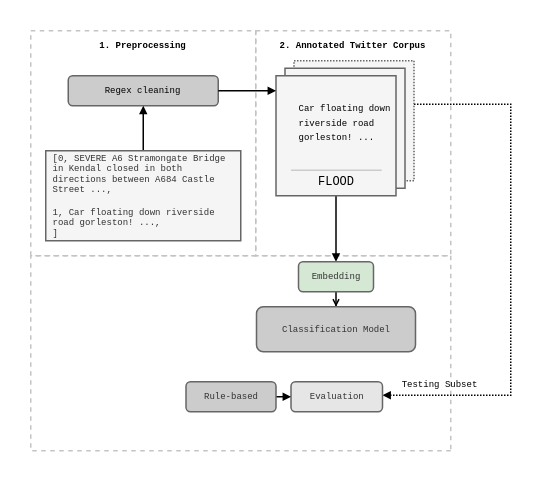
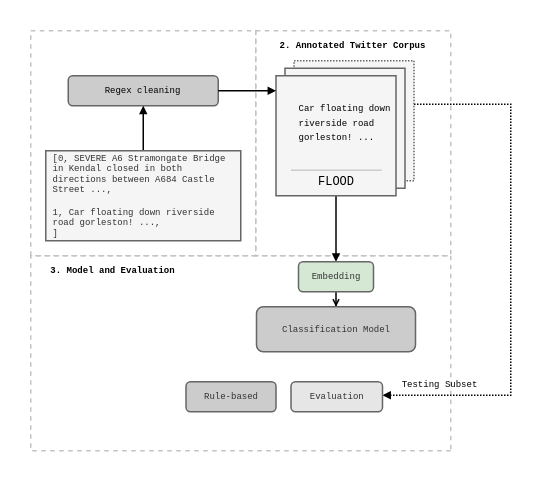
  <mxCell id="0" />
  <mxCell id="1" parent="0" />
  <mxCell id="2" value="" style="rounded=0;whiteSpace=wrap;html=1;fillColor=none;dashed=1;strokeColor=#C4C4C4;" parent="1" vertex="1"><mxGeometry x="20" y="20" width="150" height="150" as="geometry" /></mxCell>
  <mxCell id="3" value="" style="text;html=1;align=center;verticalAlign=middle;whiteSpace=wrap;rounded=1;fontFamily=Courier New;fontSize=6;strokeColor=#666666;fontColor=#333333;fillColor=#CCCCCC;" parent="1" vertex="1"><mxGeometry x="45" y="50" width="100" height="20" as="geometry" /></mxCell>
  <mxCell id="4" value="Regex cleaning" style="text;html=1;align=center;verticalAlign=middle;whiteSpace=wrap;rounded=0;fontFamily=Courier New;fontSize=6;" parent="1" vertex="1"><mxGeometry x="30" y="50" width="130" height="20" as="geometry" /></mxCell>
  <mxCell id="5" value="" style="rounded=0;whiteSpace=wrap;html=1;fillColor=none;dashed=1;strokeColor=#C4C4C4;" parent="1" vertex="1"><mxGeometry x="170" y="20" width="130" height="150" as="geometry" /></mxCell>
  <mxCell id="6" value="" style="rounded=0;whiteSpace=wrap;html=1;fillColor=none;dashed=1;strokeColor=#C4C4C4;perimeterSpacing=0;direction=west;" parent="1" vertex="1"><mxGeometry x="20" y="170" width="280" height="130" as="geometry" /></mxCell>
  <mxCell id="7" style="edgeStyle=orthogonalEdgeStyle;rounded=0;orthogonalLoop=1;jettySize=auto;html=1;endArrow=block;endFill=1;endSize=3;strokeColor=#000000;fontFamily=Georgia;fontSize=6;dashed=1;dashPattern=1 1;entryX=1;entryY=0.5;entryDx=0;entryDy=0;" parent="1" edge="1"><mxGeometry relative="1" as="geometry"><mxPoint x="254.5" y="263" as="targetPoint" /><Array as="points"><mxPoint x="340" y="69" /><mxPoint x="340" y="263" /></Array><mxPoint x="275.5" y="69" as="sourcePoint" /></mxGeometry></mxCell>
  <mxCell id="8" value="" style="rounded=0;whiteSpace=wrap;html=1;strokeColor=#666666;fontColor=#333333;dashed=1;dashPattern=1 1;fillColor=#f5f5f5;" parent="1" vertex="1"><mxGeometry x="195.5" y="40" width="80" height="80" as="geometry" /></mxCell>
  <mxCell id="9" value="" style="rounded=0;whiteSpace=wrap;html=1;fillColor=#f5f5f5;strokeColor=#666666;fontColor=#333333;" parent="1" vertex="1"><mxGeometry x="189.5" y="45" width="80" height="80" as="geometry" /></mxCell>
  <mxCell id="10" style="edgeStyle=orthogonalEdgeStyle;rounded=0;orthogonalLoop=1;jettySize=auto;html=1;endArrow=block;endFill=1;endSize=3;strokeColor=#000000;fontFamily=Courier New;fontSize=6;entryX=0.5;entryY=0;entryDx=0;entryDy=0;" parent="1" source="11" target="17" edge="1"><mxGeometry relative="1" as="geometry"><mxPoint x="229" y="170" as="targetPoint" /></mxGeometry></mxCell>
  <mxCell id="11" value="" style="rounded=0;whiteSpace=wrap;html=1;fillColor=#f5f5f5;strokeColor=#666666;fontColor=#333333;" parent="1" vertex="1"><mxGeometry x="183.5" y="50" width="80" height="80" as="geometry" /></mxCell>
  <mxCell id="12" value="" style="endArrow=none;html=1;fillColor=#f5f5f5;strokeColor=#CCCCCC;exitX=0;exitY=1;exitDx=0;exitDy=0;" parent="1" edge="1"><mxGeometry width="50" height="50" relative="1" as="geometry"><mxPoint x="193.5" y="113" as="sourcePoint" /><mxPoint x="254" y="113" as="targetPoint" /></mxGeometry></mxCell>
  <mxCell id="13" style="edgeStyle=orthogonalEdgeStyle;rounded=0;orthogonalLoop=1;jettySize=auto;html=1;entryX=0.5;entryY=1;entryDx=0;entryDy=0;endSize=3;endArrow=block;endFill=1;" parent="1" target="3" edge="1"><mxGeometry relative="1" as="geometry"><mxPoint x="95.029" y="100" as="sourcePoint" /></mxGeometry></mxCell>
  <mxCell id="14" value="&lt;div align=&quot;left&quot;&gt;[0, SEVERE A6 Stramongate Bridge in Kendal closed in both directions between A684 Castle Street ...,&lt;/div&gt;&lt;div align=&quot;left&quot;&gt;&lt;br&gt;&lt;/div&gt;&lt;div align=&quot;left&quot;&gt;1, Car floating down riverside road gorleston! ...,&lt;/div&gt;&lt;div align=&quot;left&quot;&gt;]&lt;/div&gt;" style="rounded=0;whiteSpace=wrap;html=1;fontFamily=Courier New;fontSize=6;align=left;spacing=5;strokeColor=#666666;fontColor=#333333;fillColor=#f5f5f5;" parent="1" vertex="1"><mxGeometry x="30" y="100" width="130" height="60" as="geometry" /></mxCell>
  <mxCell id="15" style="edgeStyle=orthogonalEdgeStyle;rounded=0;orthogonalLoop=1;jettySize=auto;html=1;exitX=1;exitY=0.5;exitDx=0;exitDy=0;entryX=0;entryY=0;entryDx=0;entryDy=0;endSize=3;endArrow=block;endFill=1;" parent="1" source="3" edge="1"><mxGeometry relative="1" as="geometry"><mxPoint x="183.5" y="60" as="targetPoint" /></mxGeometry></mxCell>
  <mxCell id="16" style="edgeStyle=orthogonalEdgeStyle;rounded=0;orthogonalLoop=1;jettySize=auto;html=1;entryX=0.5;entryY=0;entryDx=0;entryDy=0;endArrow=open;endFill=1;endSize=3;strokeColor=#000000;fontFamily=Georgia;fontSize=6;" parent="1" source="17" target="18" edge="1"><mxGeometry relative="1" as="geometry" /></mxCell>
  <mxCell id="17" value="&lt;font face=&quot;Courier New&quot;&gt;Embedding&lt;/font&gt;" style="rounded=1;whiteSpace=wrap;html=1;fontFamily=Georgia;fontSize=6;align=center;strokeColor=#666666;fontColor=#333333;fillColor=#d5e8d4;" parent="1" vertex="1"><mxGeometry x="198.5" y="174" width="50" height="20" as="geometry" /></mxCell>
  <mxCell id="18" value="&lt;font face=&quot;Courier New&quot;&gt;Classification Model&lt;/font&gt;" style="rounded=1;whiteSpace=wrap;html=1;fontFamily=Georgia;fontSize=6;align=center;strokeColor=#666666;fontColor=#333333;fillColor=#CCCCCC;" parent="1" vertex="1"><mxGeometry x="170.5" y="204" width="106" height="30" as="geometry" /></mxCell>
  <mxCell id="19" value="&lt;font face=&quot;Courier New&quot;&gt;Evaluation&lt;/font&gt;" style="rounded=1;whiteSpace=wrap;html=1;fontFamily=Georgia;fontSize=6;align=center;strokeColor=#666666;fontColor=#333333;fillColor=#E6E6E6;" parent="1" vertex="1"><mxGeometry x="193.5" y="254" width="61" height="20" as="geometry" /></mxCell>
  <mxCell id="20" value="Testing Subset" style="text;html=1;strokeColor=none;fillColor=none;align=center;verticalAlign=middle;whiteSpace=wrap;rounded=0;fontFamily=Courier New;fontSize=6;" parent="1" vertex="1"><mxGeometry x="257.5" y="251" width="70" height="10" as="geometry" /></mxCell>
- <mxCell id="21" style="edgeStyle=orthogonalEdgeStyle;rounded=0;orthogonalLoop=1;jettySize=auto;html=1;entryX=0;entryY=0.5;entryDx=0;entryDy=0;endArrow=block;endFill=1;endSize=3;strokeColor=#000000;fontFamily=Georgia;fontSize=6;exitX=1;exitY=0.5;exitDx=0;exitDy=0;" parent="1" source="22" target="19" edge="1"><mxGeometry relative="1" as="geometry"><Array as="points"><mxPoint x="160" y="264" /></Array></mxGeometry></mxCell>
  <mxCell id="22" value="Rule-based" style="rounded=1;whiteSpace=wrap;html=1;fontFamily=Courier New;fontSize=6;align=center;strokeColor=#666666;fontColor=#333333;fillColor=#CCCCCC;" parent="1" vertex="1"><mxGeometry x="123.5" y="254" width="60" height="20" as="geometry" /></mxCell>
  <mxCell id="23" value="&lt;b&gt;2. Annotated Twitter Corpus&lt;br&gt;&lt;/b&gt;" style="text;html=1;align=center;verticalAlign=middle;whiteSpace=wrap;rounded=0;fontFamily=Courier New;fontSize=6;" parent="1" vertex="1"><mxGeometry x="170" y="20" width="130" height="20" as="geometry" /></mxCell>
+ <mxCell id="24" value="&lt;b&gt;3. Model and Evaluation&lt;/b&gt;" style="text;html=1;align=center;verticalAlign=middle;whiteSpace=wrap;rounded=0;fontFamily=Courier New;fontSize=6;" parent="1" vertex="1"><mxGeometry x="20" y="170" width="110" height="20" as="geometry" /></mxCell>
  <mxCell id="25" value="FLOOD" style="text;html=1;strokeColor=none;fillColor=none;align=center;verticalAlign=middle;whiteSpace=wrap;rounded=0;fontSize=8;fontFamily=Courier New;" parent="1" vertex="1"><mxGeometry x="203.5" y="110" width="40" height="20" as="geometry" /></mxCell>
  <mxCell id="26" value="&lt;font style=&quot;font-size: 6px&quot;&gt;Car floating down riverside road gorleston! ...&lt;/font&gt;" style="text;whiteSpace=wrap;html=1;fontSize=8;fontFamily=Courier New;" parent="1" vertex="1"><mxGeometry x="196.75" y="60" width="66.5" height="50" as="geometry" /></mxCell>
- <mxCell id="27" value="&lt;b&gt;1. Preprocessing&lt;/b&gt;" style="text;html=1;align=center;verticalAlign=middle;whiteSpace=wrap;rounded=0;fontFamily=Courier New;fontSize=6;" parent="1" vertex="1"><mxGeometry x="30" y="20" width="130" height="20" as="geometry" /></mxCell>
